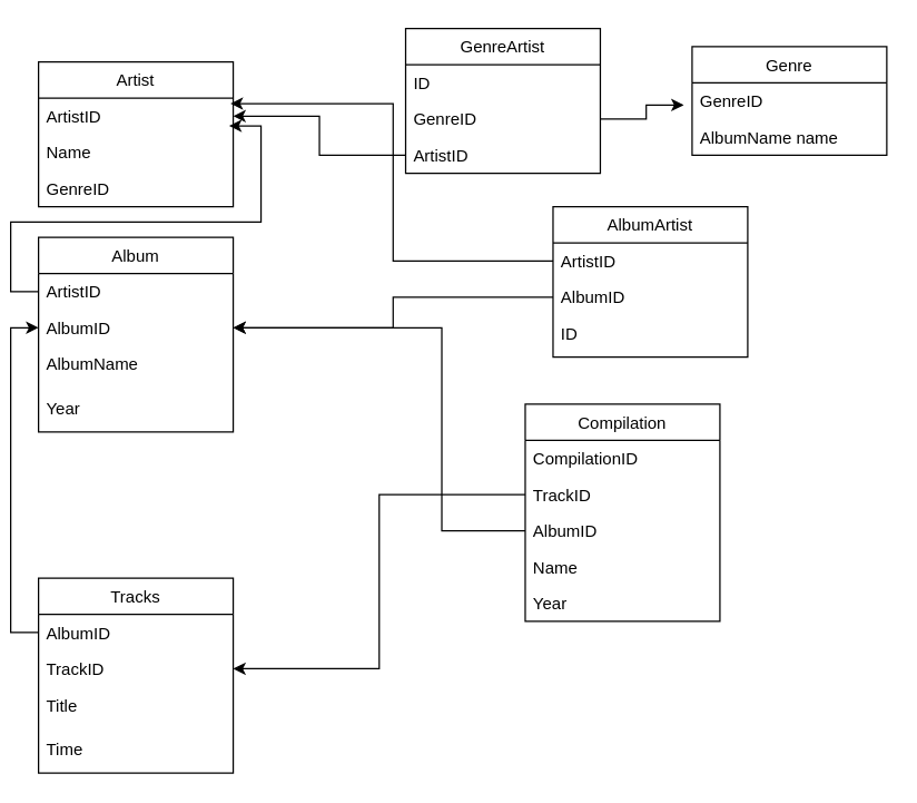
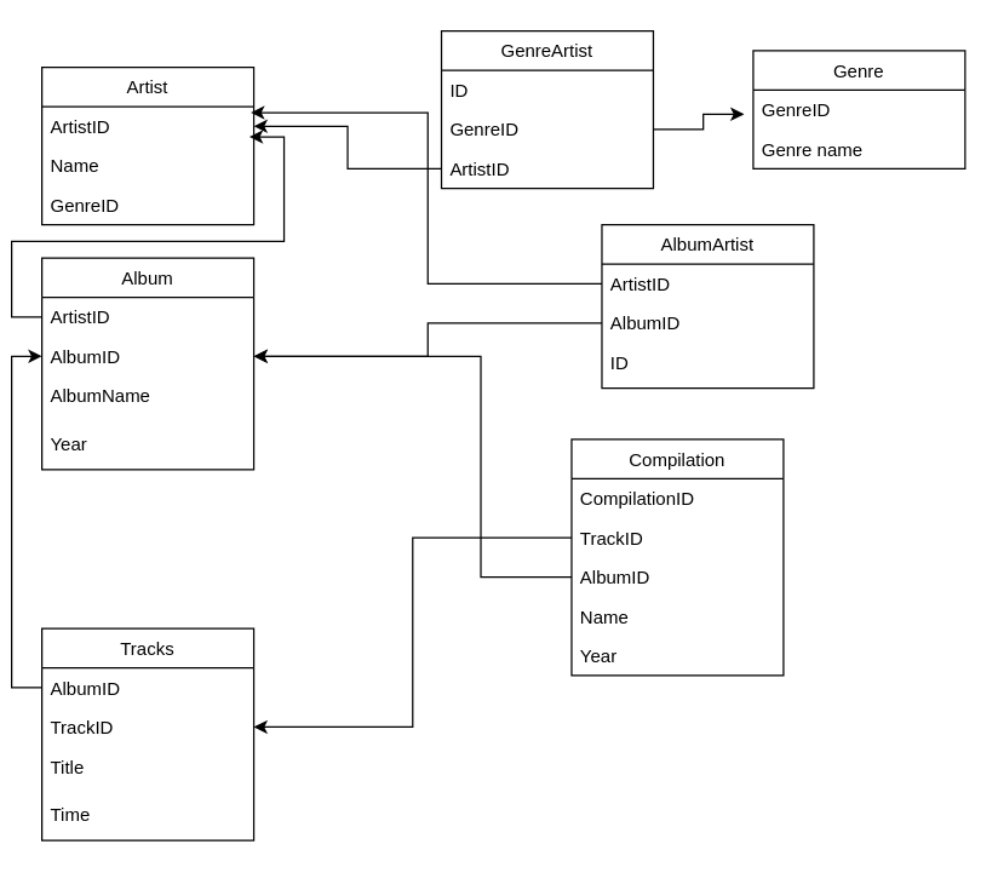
  <mxCell id="0" />
  <mxCell id="1" parent="0" />
  <mxCell id="2" value="Artist" style="swimlane;fontStyle=0;childLayout=stackLayout;horizontal=1;startSize=26;horizontalStack=0;resizeParent=1;resizeParentMax=0;resizeLast=0;collapsible=1;marginBottom=0;" vertex="1" parent="1"><mxGeometry x="20" y="44" width="140" height="104" as="geometry" /></mxCell>
  <mxCell id="3" value="ArtistID" style="text;strokeColor=none;fillColor=none;align=left;verticalAlign=top;spacingLeft=4;spacingRight=4;overflow=hidden;rotatable=0;points=[[0,0.5],[1,0.5]];portConstraint=eastwest;" vertex="1" parent="2"><mxGeometry y="26" width="140" height="26" as="geometry" /></mxCell>
  <mxCell id="4" value="Name" style="text;strokeColor=none;fillColor=none;align=left;verticalAlign=top;spacingLeft=4;spacingRight=4;overflow=hidden;rotatable=0;points=[[0,0.5],[1,0.5]];portConstraint=eastwest;" vertex="1" parent="2"><mxGeometry y="52" width="140" height="26" as="geometry" /></mxCell>
  <mxCell id="5" value="GenreID" style="text;strokeColor=none;fillColor=none;align=left;verticalAlign=top;spacingLeft=4;spacingRight=4;overflow=hidden;rotatable=0;points=[[0,0.5],[1,0.5]];portConstraint=eastwest;" vertex="1" parent="2"><mxGeometry y="78" width="140" height="26" as="geometry" /></mxCell>
  <mxCell id="6" value="Album" style="swimlane;fontStyle=0;childLayout=stackLayout;horizontal=1;startSize=26;horizontalStack=0;resizeParent=1;resizeParentMax=0;resizeLast=0;collapsible=1;marginBottom=0;" vertex="1" parent="1"><mxGeometry x="20" y="170" width="140" height="140" as="geometry" /></mxCell>
  <mxCell id="7" value="ArtistID" style="text;strokeColor=none;fillColor=none;align=left;verticalAlign=top;spacingLeft=4;spacingRight=4;overflow=hidden;rotatable=0;points=[[0,0.5],[1,0.5]];portConstraint=eastwest;" vertex="1" parent="6"><mxGeometry y="26" width="140" height="26" as="geometry" /></mxCell>
  <mxCell id="8" value="AlbumID" style="text;strokeColor=none;fillColor=none;align=left;verticalAlign=top;spacingLeft=4;spacingRight=4;overflow=hidden;rotatable=0;points=[[0,0.5],[1,0.5]];portConstraint=eastwest;" vertex="1" parent="6"><mxGeometry y="52" width="140" height="26" as="geometry" /></mxCell>
  <mxCell id="9" value="AlbumName" style="text;strokeColor=none;fillColor=none;align=left;verticalAlign=top;spacingLeft=4;spacingRight=4;overflow=hidden;rotatable=0;points=[[0,0.5],[1,0.5]];portConstraint=eastwest;" vertex="1" parent="6"><mxGeometry y="78" width="140" height="32" as="geometry" /></mxCell>
  <mxCell id="10" value="Year" style="text;strokeColor=none;fillColor=none;align=left;verticalAlign=top;spacingLeft=4;spacingRight=4;overflow=hidden;rotatable=0;points=[[0,0.5],[1,0.5]];portConstraint=eastwest;" vertex="1" parent="6"><mxGeometry y="110" width="140" height="30" as="geometry" /></mxCell>
  <mxCell id="11" value="Tracks" style="swimlane;fontStyle=0;childLayout=stackLayout;horizontal=1;startSize=26;horizontalStack=0;resizeParent=1;resizeParentMax=0;resizeLast=0;collapsible=1;marginBottom=0;" vertex="1" parent="1"><mxGeometry x="20" y="415" width="140" height="140" as="geometry" /></mxCell>
  <mxCell id="12" value="AlbumID" style="text;strokeColor=none;fillColor=none;align=left;verticalAlign=top;spacingLeft=4;spacingRight=4;overflow=hidden;rotatable=0;points=[[0,0.5],[1,0.5]];portConstraint=eastwest;" vertex="1" parent="11"><mxGeometry y="26" width="140" height="26" as="geometry" /></mxCell>
  <mxCell id="13" value="TrackID" style="text;strokeColor=none;fillColor=none;align=left;verticalAlign=top;spacingLeft=4;spacingRight=4;overflow=hidden;rotatable=0;points=[[0,0.5],[1,0.5]];portConstraint=eastwest;" vertex="1" parent="11"><mxGeometry y="52" width="140" height="26" as="geometry" /></mxCell>
  <mxCell id="14" value="Title" style="text;strokeColor=none;fillColor=none;align=left;verticalAlign=top;spacingLeft=4;spacingRight=4;overflow=hidden;rotatable=0;points=[[0,0.5],[1,0.5]];portConstraint=eastwest;" vertex="1" parent="11"><mxGeometry y="78" width="140" height="32" as="geometry" /></mxCell>
  <mxCell id="15" value="Time" style="text;strokeColor=none;fillColor=none;align=left;verticalAlign=top;spacingLeft=4;spacingRight=4;overflow=hidden;rotatable=0;points=[[0,0.5],[1,0.5]];portConstraint=eastwest;" vertex="1" parent="11"><mxGeometry y="110" width="140" height="30" as="geometry" /></mxCell>
  <mxCell id="16" value="Genre" style="swimlane;fontStyle=0;childLayout=stackLayout;horizontal=1;startSize=26;horizontalStack=0;resizeParent=1;resizeParentMax=0;resizeLast=0;collapsible=1;marginBottom=0;" vertex="1" parent="1"><mxGeometry x="490" y="33" width="140" height="78" as="geometry" /></mxCell>
  <mxCell id="17" value="GenreID" style="text;strokeColor=none;fillColor=none;align=left;verticalAlign=top;spacingLeft=4;spacingRight=4;overflow=hidden;rotatable=0;points=[[0,0.5],[1,0.5]];portConstraint=eastwest;" vertex="1" parent="16"><mxGeometry y="26" width="140" height="26" as="geometry" /></mxCell>
- <mxCell id="18" value="AlbumName name" style="text;strokeColor=none;fillColor=none;align=left;verticalAlign=top;spacingLeft=4;spacingRight=4;overflow=hidden;rotatable=0;points=[[0,0.5],[1,0.5]];portConstraint=eastwest;" vertex="1" parent="16"><mxGeometry y="52" width="140" height="26" as="geometry" /></mxCell>
+ <mxCell id="18" value="Genre name" style="text;strokeColor=none;fillColor=none;align=left;verticalAlign=top;spacingLeft=4;spacingRight=4;overflow=hidden;rotatable=0;points=[[0,0.5],[1,0.5]];portConstraint=eastwest;" vertex="1" parent="16"><mxGeometry y="52" width="140" height="26" as="geometry" /></mxCell>
  <mxCell id="19" value="GenreArtist" style="swimlane;fontStyle=0;childLayout=stackLayout;horizontal=1;startSize=26;horizontalStack=0;resizeParent=1;resizeParentMax=0;resizeLast=0;collapsible=1;marginBottom=0;" vertex="1" parent="1"><mxGeometry x="284" y="20" width="140" height="104" as="geometry" /></mxCell>
  <mxCell id="20" value="ID" style="text;strokeColor=none;fillColor=none;align=left;verticalAlign=top;spacingLeft=4;spacingRight=4;overflow=hidden;rotatable=0;points=[[0,0.5],[1,0.5]];portConstraint=eastwest;" vertex="1" parent="19"><mxGeometry y="26" width="140" height="26" as="geometry" /></mxCell>
  <mxCell id="21" value="GenreID" style="text;strokeColor=none;fillColor=none;align=left;verticalAlign=top;spacingLeft=4;spacingRight=4;overflow=hidden;rotatable=0;points=[[0,0.5],[1,0.5]];portConstraint=eastwest;" vertex="1" parent="19"><mxGeometry y="52" width="140" height="26" as="geometry" /></mxCell>
  <mxCell id="22" value="ArtistID" style="text;strokeColor=none;fillColor=none;align=left;verticalAlign=top;spacingLeft=4;spacingRight=4;overflow=hidden;rotatable=0;points=[[0,0.5],[1,0.5]];portConstraint=eastwest;" vertex="1" parent="19"><mxGeometry y="78" width="140" height="26" as="geometry" /></mxCell>
  <mxCell id="23" value="Compilation" style="swimlane;fontStyle=0;childLayout=stackLayout;horizontal=1;startSize=26;horizontalStack=0;resizeParent=1;resizeParentMax=0;resizeLast=0;collapsible=1;marginBottom=0;" vertex="1" parent="1"><mxGeometry x="370" y="290" width="140" height="156" as="geometry" /></mxCell>
  <mxCell id="24" value="CompilationID" style="text;strokeColor=none;fillColor=none;align=left;verticalAlign=top;spacingLeft=4;spacingRight=4;overflow=hidden;rotatable=0;points=[[0,0.5],[1,0.5]];portConstraint=eastwest;" vertex="1" parent="23"><mxGeometry y="26" width="140" height="26" as="geometry" /></mxCell>
  <mxCell id="25" value="TrackID" style="text;strokeColor=none;fillColor=none;align=left;verticalAlign=top;spacingLeft=4;spacingRight=4;overflow=hidden;rotatable=0;points=[[0,0.5],[1,0.5]];portConstraint=eastwest;" vertex="1" parent="23"><mxGeometry y="52" width="140" height="26" as="geometry" /></mxCell>
  <mxCell id="26" value="AlbumID" style="text;strokeColor=none;fillColor=none;align=left;verticalAlign=top;spacingLeft=4;spacingRight=4;overflow=hidden;rotatable=0;points=[[0,0.5],[1,0.5]];portConstraint=eastwest;" vertex="1" parent="23"><mxGeometry y="78" width="140" height="26" as="geometry" /></mxCell>
  <mxCell id="27" value="Name" style="text;strokeColor=none;fillColor=none;align=left;verticalAlign=top;spacingLeft=4;spacingRight=4;overflow=hidden;rotatable=0;points=[[0,0.5],[1,0.5]];portConstraint=eastwest;" vertex="1" parent="23"><mxGeometry y="104" width="140" height="26" as="geometry" /></mxCell>
  <mxCell id="28" value="Year" style="text;strokeColor=none;fillColor=none;align=left;verticalAlign=top;spacingLeft=4;spacingRight=4;overflow=hidden;rotatable=0;points=[[0,0.5],[1,0.5]];portConstraint=eastwest;" vertex="1" parent="23"><mxGeometry y="130" width="140" height="26" as="geometry" /></mxCell>
  <mxCell id="29" style="edgeStyle=orthogonalEdgeStyle;rounded=0;orthogonalLoop=1;jettySize=auto;html=1;entryX=1;entryY=0.5;entryDx=0;entryDy=0;" edge="1" parent="1" source="22" target="3"><mxGeometry relative="1" as="geometry" /></mxCell>
  <mxCell id="30" style="edgeStyle=orthogonalEdgeStyle;rounded=0;orthogonalLoop=1;jettySize=auto;html=1;entryX=-0.043;entryY=0.615;entryDx=0;entryDy=0;entryPerimeter=0;" edge="1" parent="1" source="21" target="17"><mxGeometry relative="1" as="geometry" /></mxCell>
  <mxCell id="31" style="edgeStyle=orthogonalEdgeStyle;rounded=0;orthogonalLoop=1;jettySize=auto;html=1;entryX=0.979;entryY=-0.231;entryDx=0;entryDy=0;entryPerimeter=0;" edge="1" parent="1" source="7" target="4"><mxGeometry relative="1" as="geometry" /></mxCell>
  <mxCell id="32" value="AlbumArtist" style="swimlane;fontStyle=0;childLayout=stackLayout;horizontal=1;startSize=26;horizontalStack=0;resizeParent=1;resizeParentMax=0;resizeLast=0;collapsible=1;marginBottom=0;" vertex="1" parent="1"><mxGeometry x="390" y="148" width="140" height="108" as="geometry" /></mxCell>
  <mxCell id="33" value="ArtistID" style="text;strokeColor=none;fillColor=none;align=left;verticalAlign=top;spacingLeft=4;spacingRight=4;overflow=hidden;rotatable=0;points=[[0,0.5],[1,0.5]];portConstraint=eastwest;" vertex="1" parent="32"><mxGeometry y="26" width="140" height="26" as="geometry" /></mxCell>
  <mxCell id="34" value="AlbumID" style="text;strokeColor=none;fillColor=none;align=left;verticalAlign=top;spacingLeft=4;spacingRight=4;overflow=hidden;rotatable=0;points=[[0,0.5],[1,0.5]];portConstraint=eastwest;" vertex="1" parent="32"><mxGeometry y="52" width="140" height="26" as="geometry" /></mxCell>
  <mxCell id="35" value="ID" style="text;strokeColor=none;fillColor=none;align=left;verticalAlign=top;spacingLeft=4;spacingRight=4;overflow=hidden;rotatable=0;points=[[0,0.5],[1,0.5]];portConstraint=eastwest;" vertex="1" parent="32"><mxGeometry y="78" width="140" height="30" as="geometry" /></mxCell>
  <mxCell id="36" style="edgeStyle=orthogonalEdgeStyle;rounded=0;orthogonalLoop=1;jettySize=auto;html=1;entryX=0.986;entryY=0.154;entryDx=0;entryDy=0;entryPerimeter=0;" edge="1" parent="1" source="33" target="3"><mxGeometry relative="1" as="geometry" /></mxCell>
  <mxCell id="37" style="edgeStyle=orthogonalEdgeStyle;rounded=0;orthogonalLoop=1;jettySize=auto;html=1;" edge="1" parent="1" source="25" target="13"><mxGeometry relative="1" as="geometry" /></mxCell>
  <mxCell id="38" style="edgeStyle=orthogonalEdgeStyle;rounded=0;orthogonalLoop=1;jettySize=auto;html=1;" edge="1" parent="1" source="26" target="8"><mxGeometry relative="1" as="geometry"><Array as="points"><mxPoint x="310" y="381" /><mxPoint x="310" y="235" /></Array></mxGeometry></mxCell>
  <mxCell id="39" style="edgeStyle=orthogonalEdgeStyle;rounded=0;orthogonalLoop=1;jettySize=auto;html=1;entryX=0;entryY=0.5;entryDx=0;entryDy=0;" edge="1" parent="1" source="12" target="8"><mxGeometry relative="1" as="geometry" /></mxCell>
  <mxCell id="40" style="edgeStyle=orthogonalEdgeStyle;rounded=0;orthogonalLoop=1;jettySize=auto;html=1;" edge="1" parent="1" source="34" target="8"><mxGeometry relative="1" as="geometry" /></mxCell>
